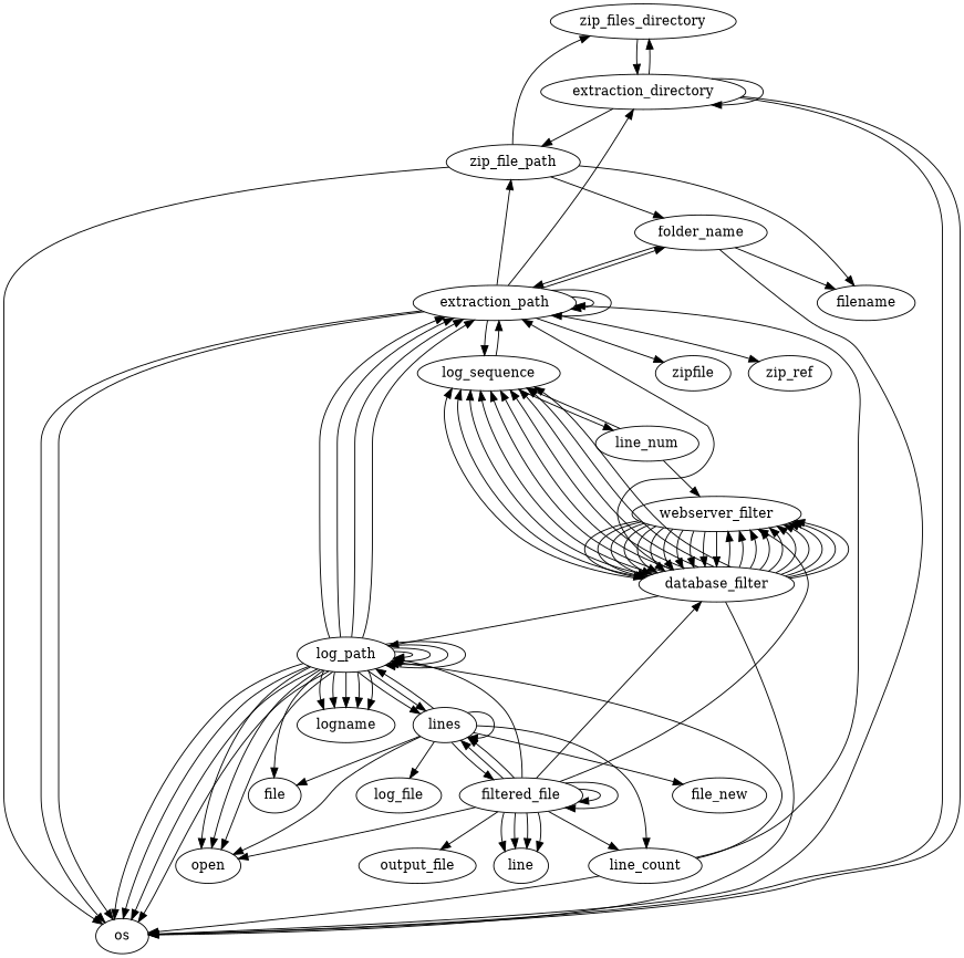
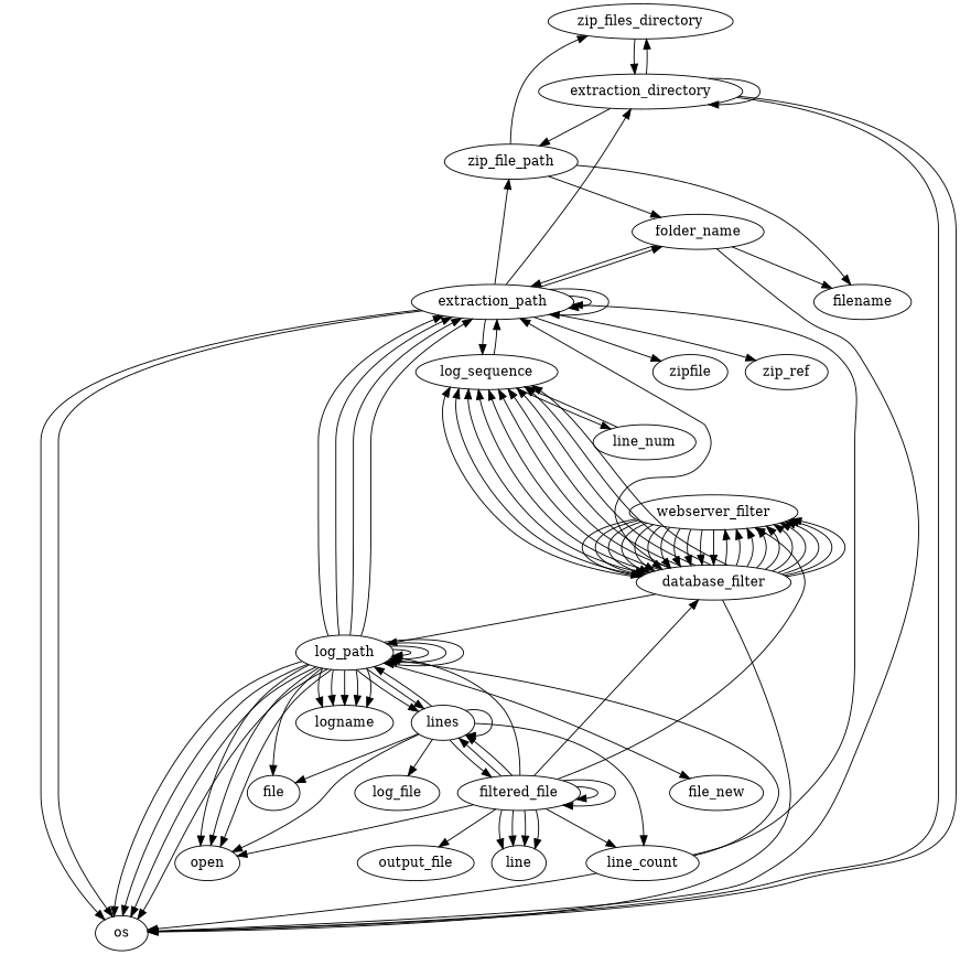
  digraph {
    zip_files_directory
    extraction_directory
    os
    zip_file_path
    filename
    folder_name
    extraction_path
    zipfile
    zip_ref
    log_sequence
    line_num
    webserver_filter
    database_filter
    log_path
    logname
    open
    lines
    file
    log_file
    n20 [label=filtered_file]
    line_count
    file_new
    line
    output_file
    zip_files_directory -> extraction_directory
    extraction_directory -> zip_files_directory
    extraction_directory -> extraction_directory
    extraction_directory -> os
    extraction_directory -> os
    extraction_directory -> zip_file_path
    zip_file_path -> zip_files_directory
-   zip_file_path -> os
    zip_file_path -> filename
    zip_file_path -> folder_name
    folder_name -> os
    folder_name -> filename
    folder_name -> extraction_path
    extraction_path -> extraction_directory
    extraction_path -> os
    extraction_path -> os
    extraction_path -> zip_file_path
    extraction_path -> folder_name
    extraction_path -> extraction_path
    extraction_path -> extraction_path
    extraction_path -> zipfile
    extraction_path -> zip_ref
    extraction_path -> log_sequence
    log_sequence -> extraction_path
    log_sequence -> line_num
    line_num -> log_sequence
-   line_num -> webserver_filter
    webserver_filter -> database_filter
    webserver_filter -> database_filter
    webserver_filter -> database_filter
    webserver_filter -> database_filter
    webserver_filter -> database_filter
    webserver_filter -> database_filter
    webserver_filter -> database_filter
    webserver_filter -> database_filter
    webserver_filter -> database_filter
    webserver_filter -> database_filter
    webserver_filter -> database_filter
    database_filter -> os
    database_filter -> extraction_path
    database_filter -> log_sequence
    database_filter -> log_sequence
    database_filter -> log_sequence
    database_filter -> log_sequence
    database_filter -> log_sequence
    database_filter -> log_sequence
    database_filter -> log_sequence
    database_filter -> log_sequence
    database_filter -> log_sequence
    database_filter -> log_sequence
    database_filter -> webserver_filter
    database_filter -> webserver_filter
    database_filter -> webserver_filter
    database_filter -> webserver_filter
    database_filter -> webserver_filter
    database_filter -> webserver_filter
    database_filter -> webserver_filter
    database_filter -> webserver_filter
    database_filter -> webserver_filter
    database_filter -> webserver_filter
    database_filter -> log_path
    log_path -> os
    log_path -> os
    log_path -> os
    log_path -> os
    log_path -> extraction_path
    log_path -> extraction_path
    log_path -> extraction_path
    log_path -> extraction_path
    log_path -> log_path
    log_path -> log_path
    log_path -> log_path
    log_path -> log_path
    log_path -> logname
    log_path -> logname
    log_path -> logname
    log_path -> logname
    log_path -> logname
    log_path -> open
    log_path -> open
    log_path -> open
    log_path -> lines
    log_path -> lines
    log_path -> file
    lines -> log_path
    lines -> open
    lines -> lines
    lines -> file
    lines -> log_file
    lines -> n20
    lines -> line_count
-   lines -> file_new
+   log_path -> file_new
    n20 -> webserver_filter
    n20 -> database_filter
    n20 -> log_path
    n20 -> open
    n20 -> lines
    n20 -> lines
    n20 -> n20
    n20 -> n20
    n20 -> line_count
    n20 -> line
    n20 -> line
    n20 -> line
    n20 -> line
    n20 -> output_file
    line_count -> os
    line_count -> extraction_path
    line_count -> log_path
  }
